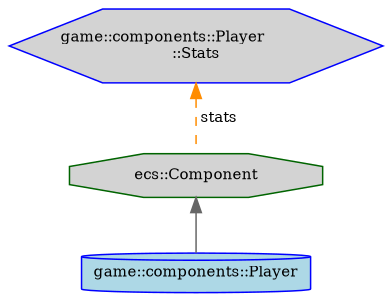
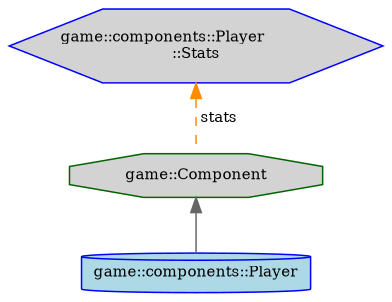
  digraph {
    fontname="DejaVu Serif"
    node [color=blue fillcolor=lightgrey fontname="DejaVu Serif" fontsize=10 style=filled]
    edge [dir=back fontname="DejaVu Serif" fontsize=10 labelfontname=Helvetica labelfontsize=10]
    n1 [fillcolor=lightblue fontcolor=black height=0.2 label="game::components::Player" shape=cylinder width=0.4]
-   n2 [color=darkgreen height=0.2 label="ecs::Component" shape=octagon width=0.4]
+   n2 [color=darkgreen height=0.2 label="game::Component" shape=octagon width=0.4]
    n3 [height=0.2 label="game::components::Player\l::Stats" shape=hexagon width=0.4]
    n2 -> n1 [color=gray40 style=solid]
    n3 -> n2 [color=darkorange label=" stats" style=dashed]
  }
